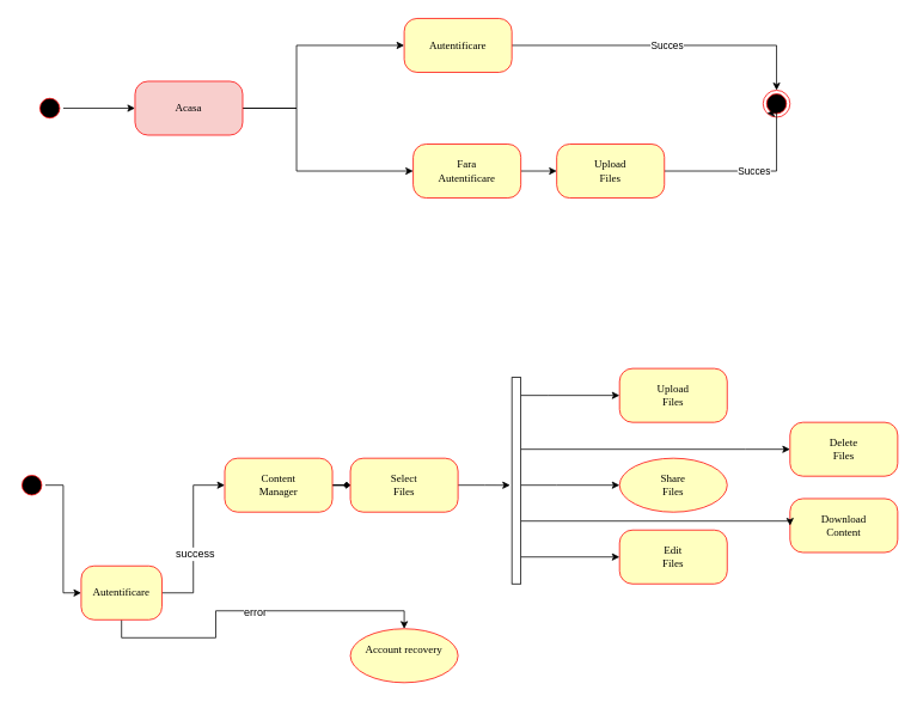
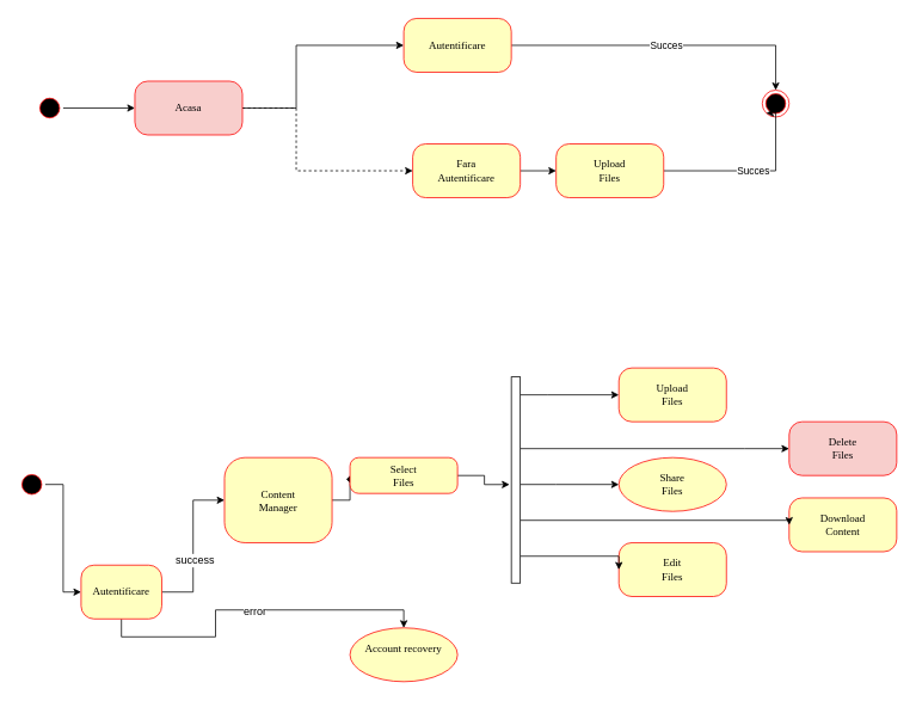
  <mxCell id="0" />
  <mxCell id="1" parent="0" />
  <mxCell id="2" value="" style="edgeStyle=orthogonalEdgeStyle;rounded=0;orthogonalLoop=1;jettySize=auto;html=1;" parent="1" source="3" target="6" edge="1"><mxGeometry relative="1" as="geometry" /></mxCell>
  <mxCell id="3" value="" style="ellipse;html=1;shape=startState;fillColor=#000000;strokeColor=#ff0000;rounded=1;shadow=0;comic=0;labelBackgroundColor=none;fontFamily=Verdana;fontSize=12;fontColor=#000000;align=center;direction=south;" parent="1" vertex="1"><mxGeometry x="40" y="105" width="30" height="30" as="geometry" /></mxCell>
  <mxCell id="4" style="edgeStyle=orthogonalEdgeStyle;rounded=0;orthogonalLoop=1;jettySize=auto;html=1;entryX=0;entryY=0.5;entryDx=0;entryDy=0;" parent="1" source="6" target="8" edge="1"><mxGeometry relative="1" as="geometry"><Array as="points"><mxPoint x="330" y="120" /><mxPoint x="330" y="50" /></Array></mxGeometry></mxCell>
- <mxCell id="5" style="edgeStyle=orthogonalEdgeStyle;rounded=0;orthogonalLoop=1;jettySize=auto;html=1;entryX=0;entryY=0.5;entryDx=0;entryDy=0;" parent="1" source="6" target="10" edge="1"><mxGeometry relative="1" as="geometry"><Array as="points"><mxPoint x="330" y="120" /><mxPoint x="330" y="190" /></Array></mxGeometry></mxCell>
+ <mxCell id="5" style="edgeStyle=orthogonalEdgeStyle;rounded=0;orthogonalLoop=1;jettySize=auto;html=1;entryX=0;entryY=0.5;entryDx=0;entryDy=0;dashed=1;" parent="1" source="6" target="10" edge="1"><mxGeometry relative="1" as="geometry"><Array as="points"><mxPoint x="330" y="120" /><mxPoint x="330" y="190" /></Array></mxGeometry></mxCell>
  <mxCell id="6" value="Acasa&lt;br&gt;" style="rounded=1;whiteSpace=wrap;html=1;arcSize=24;fillColor=#f8cecc;strokeColor=#ff0000;shadow=0;comic=0;labelBackgroundColor=none;fontFamily=Verdana;fontSize=12;fontColor=#000000;align=center;" parent="1" vertex="1"><mxGeometry x="150" y="90" width="120" height="60" as="geometry" /></mxCell>
  <mxCell id="7" value="Succes" style="edgeStyle=orthogonalEdgeStyle;rounded=0;orthogonalLoop=1;jettySize=auto;html=1;exitX=1;exitY=0.5;exitDx=0;exitDy=0;" parent="1" source="8" target="11" edge="1"><mxGeometry relative="1" as="geometry" /></mxCell>
  <mxCell id="8" value="Autentificare&lt;br&gt;" style="rounded=1;whiteSpace=wrap;html=1;arcSize=24;fillColor=#ffffc0;strokeColor=#ff0000;shadow=0;comic=0;labelBackgroundColor=none;fontFamily=Verdana;fontSize=12;fontColor=#000000;align=center;" parent="1" vertex="1"><mxGeometry x="450" y="20" width="120" height="60" as="geometry" /></mxCell>
  <mxCell id="9" value="" style="edgeStyle=orthogonalEdgeStyle;rounded=0;orthogonalLoop=1;jettySize=auto;html=1;" parent="1" source="10" target="13" edge="1"><mxGeometry relative="1" as="geometry" /></mxCell>
  <mxCell id="10" value="Fara&lt;br&gt;Autentificare&lt;br&gt;" style="rounded=1;whiteSpace=wrap;html=1;arcSize=24;fillColor=#ffffc0;strokeColor=#ff0000;shadow=0;comic=0;labelBackgroundColor=none;fontFamily=Verdana;fontSize=12;fontColor=#000000;align=center;" parent="1" vertex="1"><mxGeometry x="460" y="160" width="120" height="60" as="geometry" /></mxCell>
  <mxCell id="11" value="" style="ellipse;html=1;shape=endState;fillColor=#000000;strokeColor=#ff0000;" parent="1" vertex="1"><mxGeometry x="850" y="100" width="30" height="30" as="geometry" /></mxCell>
  <mxCell id="12" value="Succes" style="edgeStyle=orthogonalEdgeStyle;rounded=0;orthogonalLoop=1;jettySize=auto;html=1;entryX=0;entryY=1;entryDx=0;entryDy=0;" parent="1" source="13" target="11" edge="1"><mxGeometry relative="1" as="geometry"><Array as="points"><mxPoint x="865" y="190" /><mxPoint x="865" y="126" /></Array></mxGeometry></mxCell>
  <mxCell id="13" value="Upload&lt;br&gt;Files&lt;br&gt;" style="rounded=1;whiteSpace=wrap;html=1;arcSize=24;fillColor=#ffffc0;strokeColor=#ff0000;shadow=0;comic=0;labelBackgroundColor=none;fontFamily=Verdana;fontSize=12;fontColor=#000000;align=center;" parent="1" vertex="1"><mxGeometry x="620" y="160" width="120" height="60" as="geometry" /></mxCell>
  <mxCell id="14" style="edgeStyle=orthogonalEdgeStyle;rounded=0;orthogonalLoop=1;jettySize=auto;html=1;entryX=0;entryY=0.5;entryDx=0;entryDy=0;" edge="1" parent="1" source="15" target="35"><mxGeometry relative="1" as="geometry" /></mxCell>
  <mxCell id="15" value="" style="ellipse;html=1;shape=startState;fillColor=#000000;strokeColor=#ff0000;rounded=1;shadow=0;comic=0;labelBackgroundColor=none;fontFamily=Verdana;fontSize=12;fontColor=#000000;align=center;direction=south;" parent="1" vertex="1"><mxGeometry x="20" y="525" width="30" height="30" as="geometry" /></mxCell>
  <mxCell id="16" value="" style="edgeStyle=orthogonalEdgeStyle;rounded=0;orthogonalLoop=1;jettySize=auto;html=1;endArrow=diamond;" parent="1" source="17" target="19" edge="1"><mxGeometry relative="1" as="geometry" /></mxCell>
- <mxCell id="17" value="Content&lt;br&gt;Manager&lt;br&gt;" style="rounded=1;whiteSpace=wrap;html=1;arcSize=24;fillColor=#ffffc0;strokeColor=#ff0000;shadow=0;comic=0;labelBackgroundColor=none;fontFamily=Verdana;fontSize=12;fontColor=#000000;align=center;" parent="1" vertex="1"><mxGeometry x="250" y="510" width="120" height="60" as="geometry" /></mxCell>
+ <mxCell id="17" value="Content&lt;br&gt;Manager&lt;br&gt;" style="rounded=1;whiteSpace=wrap;html=1;arcSize=24;fillColor=#ffffc0;strokeColor=#ff0000;shadow=0;comic=0;labelBackgroundColor=none;fontFamily=Verdana;fontSize=12;fontColor=#000000;align=center;" parent="1" vertex="1"><mxGeometry x="250" y="510" width="120" height="95" as="geometry" /></mxCell>
  <mxCell id="18" value="" style="edgeStyle=orthogonalEdgeStyle;rounded=0;orthogonalLoop=1;jettySize=auto;html=1;entryX=-0.2;entryY=0.522;entryDx=0;entryDy=0;entryPerimeter=0;" parent="1" source="19" target="30" edge="1"><mxGeometry relative="1" as="geometry"><mxPoint x="550" y="540" as="targetPoint" /></mxGeometry></mxCell>
- <mxCell id="19" value="Select&lt;br&gt;Files&lt;br&gt;" style="rounded=1;whiteSpace=wrap;html=1;arcSize=24;fillColor=#ffffc0;strokeColor=#ff0000;shadow=0;comic=0;labelBackgroundColor=none;fontFamily=Verdana;fontSize=12;fontColor=#000000;align=center;" parent="1" vertex="1"><mxGeometry x="390" y="510" width="120" height="60" as="geometry" /></mxCell>
+ <mxCell id="19" value="Select&lt;br&gt;Files&lt;br&gt;" style="rounded=1;whiteSpace=wrap;html=1;arcSize=24;fillColor=#ffffc0;strokeColor=#ff0000;shadow=0;comic=0;labelBackgroundColor=none;fontFamily=Verdana;fontSize=12;fontColor=#000000;align=center;" parent="1" vertex="1"><mxGeometry x="390" y="510" width="120" height="40" as="geometry" /></mxCell>
  <mxCell id="20" value="Upload&lt;br&gt;Files&lt;br&gt;" style="rounded=1;whiteSpace=wrap;html=1;arcSize=24;fillColor=#ffffc0;strokeColor=#ff0000;shadow=0;comic=0;labelBackgroundColor=none;fontFamily=Verdana;fontSize=12;fontColor=#000000;align=center;" parent="1" vertex="1"><mxGeometry x="690" y="410" width="120" height="60" as="geometry" /></mxCell>
  <mxCell id="21" value="Share&lt;br&gt;Files&lt;br&gt;" style="ellipse;whiteSpace=wrap;html=1;arcSize=24;fillColor=#ffffc0;strokeColor=#ff0000;shadow=0;comic=0;labelBackgroundColor=none;fontFamily=Verdana;fontSize=12;fontColor=#000000;align=center;" parent="1" vertex="1"><mxGeometry x="690" y="510" width="120" height="60" as="geometry" /></mxCell>
- <mxCell id="22" value="Edit&lt;br&gt;Files&lt;br&gt;" style="rounded=1;whiteSpace=wrap;html=1;arcSize=24;fillColor=#ffffc0;strokeColor=#ff0000;shadow=0;comic=0;labelBackgroundColor=none;fontFamily=Verdana;fontSize=12;fontColor=#000000;align=center;" parent="1" vertex="1"><mxGeometry x="690" y="590" width="120" height="60" as="geometry" /></mxCell>
+ <mxCell id="22" value="Edit&lt;br&gt;Files&lt;br&gt;" style="rounded=1;whiteSpace=wrap;html=1;arcSize=24;fillColor=#ffffc0;strokeColor=#ff0000;shadow=0;comic=0;labelBackgroundColor=none;fontFamily=Verdana;fontSize=12;fontColor=#000000;align=center;" parent="1" vertex="1"><mxGeometry x="690" y="605" width="120" height="60" as="geometry" /></mxCell>
  <mxCell id="23" value="Download&lt;br&gt;Content&lt;br&gt;" style="rounded=1;whiteSpace=wrap;html=1;arcSize=24;fillColor=#ffffc0;strokeColor=#ff0000;shadow=0;comic=0;labelBackgroundColor=none;fontFamily=Verdana;fontSize=12;fontColor=#000000;align=center;" parent="1" vertex="1"><mxGeometry x="880" y="555" width="120" height="60" as="geometry" /></mxCell>
- <mxCell id="24" value="Delete&lt;br&gt;Files&lt;br&gt;" style="rounded=1;whiteSpace=wrap;html=1;arcSize=24;fillColor=#ffffc0;strokeColor=#ff0000;shadow=0;comic=0;labelBackgroundColor=none;fontFamily=Verdana;fontSize=12;fontColor=#000000;align=center;" parent="1" vertex="1"><mxGeometry x="880" y="470" width="120" height="60" as="geometry" /></mxCell>
+ <mxCell id="24" value="Delete&lt;br&gt;Files&lt;br&gt;" style="rounded=1;whiteSpace=wrap;html=1;arcSize=24;fillColor=#f8cecc;strokeColor=#ff0000;shadow=0;comic=0;labelBackgroundColor=none;fontFamily=Verdana;fontSize=12;fontColor=#000000;align=center;" parent="1" vertex="1"><mxGeometry x="880" y="470" width="120" height="60" as="geometry" /></mxCell>
  <mxCell id="25" style="edgeStyle=orthogonalEdgeStyle;rounded=0;orthogonalLoop=1;jettySize=auto;html=1;entryX=0;entryY=0.5;entryDx=0;entryDy=0;" parent="1" source="30" target="20" edge="1"><mxGeometry relative="1" as="geometry"><Array as="points"><mxPoint x="610" y="440" /><mxPoint x="610" y="440" /></Array></mxGeometry></mxCell>
  <mxCell id="26" style="edgeStyle=orthogonalEdgeStyle;rounded=0;orthogonalLoop=1;jettySize=auto;html=1;entryX=0;entryY=0.5;entryDx=0;entryDy=0;" parent="1" source="30" target="21" edge="1"><mxGeometry relative="1" as="geometry"><Array as="points"><mxPoint x="620" y="540" /><mxPoint x="620" y="540" /></Array></mxGeometry></mxCell>
  <mxCell id="27" style="edgeStyle=orthogonalEdgeStyle;rounded=0;orthogonalLoop=1;jettySize=auto;html=1;entryX=0;entryY=0.5;entryDx=0;entryDy=0;" parent="1" source="30" target="22" edge="1"><mxGeometry relative="1" as="geometry"><Array as="points"><mxPoint x="575" y="620" /><mxPoint x="575" y="620" /></Array></mxGeometry></mxCell>
  <mxCell id="28" style="edgeStyle=orthogonalEdgeStyle;rounded=0;orthogonalLoop=1;jettySize=auto;html=1;entryX=0;entryY=0.5;entryDx=0;entryDy=0;" parent="1" source="30" target="24" edge="1"><mxGeometry relative="1" as="geometry"><Array as="points"><mxPoint x="830" y="500" /><mxPoint x="830" y="500" /></Array></mxGeometry></mxCell>
  <mxCell id="29" style="edgeStyle=orthogonalEdgeStyle;rounded=0;orthogonalLoop=1;jettySize=auto;html=1;entryX=0;entryY=0.5;entryDx=0;entryDy=0;" parent="1" source="30" target="23" edge="1"><mxGeometry relative="1" as="geometry"><mxPoint x="860" y="585" as="targetPoint" /><Array as="points"><mxPoint x="880" y="580" /></Array></mxGeometry></mxCell>
  <mxCell id="30" value="" style="html=1;points=[];perimeter=orthogonalPerimeter;" parent="1" vertex="1"><mxGeometry x="570" y="420" width="10" height="230" as="geometry" /></mxCell>
  <mxCell id="31" style="edgeStyle=orthogonalEdgeStyle;rounded=0;orthogonalLoop=1;jettySize=auto;html=1;entryX=0;entryY=0.5;entryDx=0;entryDy=0;" edge="1" parent="1" source="35" target="17"><mxGeometry relative="1" as="geometry" /></mxCell>
  <mxCell id="32" value="success" style="text;html=1;resizable=0;points=[];align=center;verticalAlign=middle;labelBackgroundColor=#ffffff;" vertex="1" connectable="0" parent="31"><mxGeometry x="-0.173" y="-1" relative="1" as="geometry"><mxPoint as="offset" /></mxGeometry></mxCell>
  <mxCell id="33" style="edgeStyle=orthogonalEdgeStyle;rounded=0;orthogonalLoop=1;jettySize=auto;html=1;exitX=0.5;exitY=1;exitDx=0;exitDy=0;" edge="1" parent="1" source="35" target="36"><mxGeometry relative="1" as="geometry"><Array as="points"><mxPoint x="135" y="710" /><mxPoint x="240" y="710" /><mxPoint x="240" y="680" /><mxPoint x="450" y="680" /></Array></mxGeometry></mxCell>
  <mxCell id="34" value="error" style="text;html=1;resizable=0;points=[];align=center;verticalAlign=middle;labelBackgroundColor=#ffffff;" vertex="1" connectable="0" parent="33"><mxGeometry x="0.029" y="-1" relative="1" as="geometry"><mxPoint as="offset" /></mxGeometry></mxCell>
  <mxCell id="35" value="Autentificare&lt;br&gt;" style="rounded=1;whiteSpace=wrap;html=1;arcSize=24;fillColor=#ffffc0;strokeColor=#ff0000;shadow=0;comic=0;labelBackgroundColor=none;fontFamily=Verdana;fontSize=12;fontColor=#000000;align=center;" vertex="1" parent="1"><mxGeometry x="90" y="630" width="90" height="60" as="geometry" /></mxCell>
  <mxCell id="36" value="Account recovery&lt;br&gt;&lt;br&gt;" style="ellipse;whiteSpace=wrap;html=1;arcSize=24;fillColor=#ffffc0;strokeColor=#ff0000;shadow=0;comic=0;labelBackgroundColor=none;fontFamily=Verdana;fontSize=12;fontColor=#000000;align=center;" vertex="1" parent="1"><mxGeometry x="390" y="700" width="120" height="60" as="geometry" /></mxCell>
